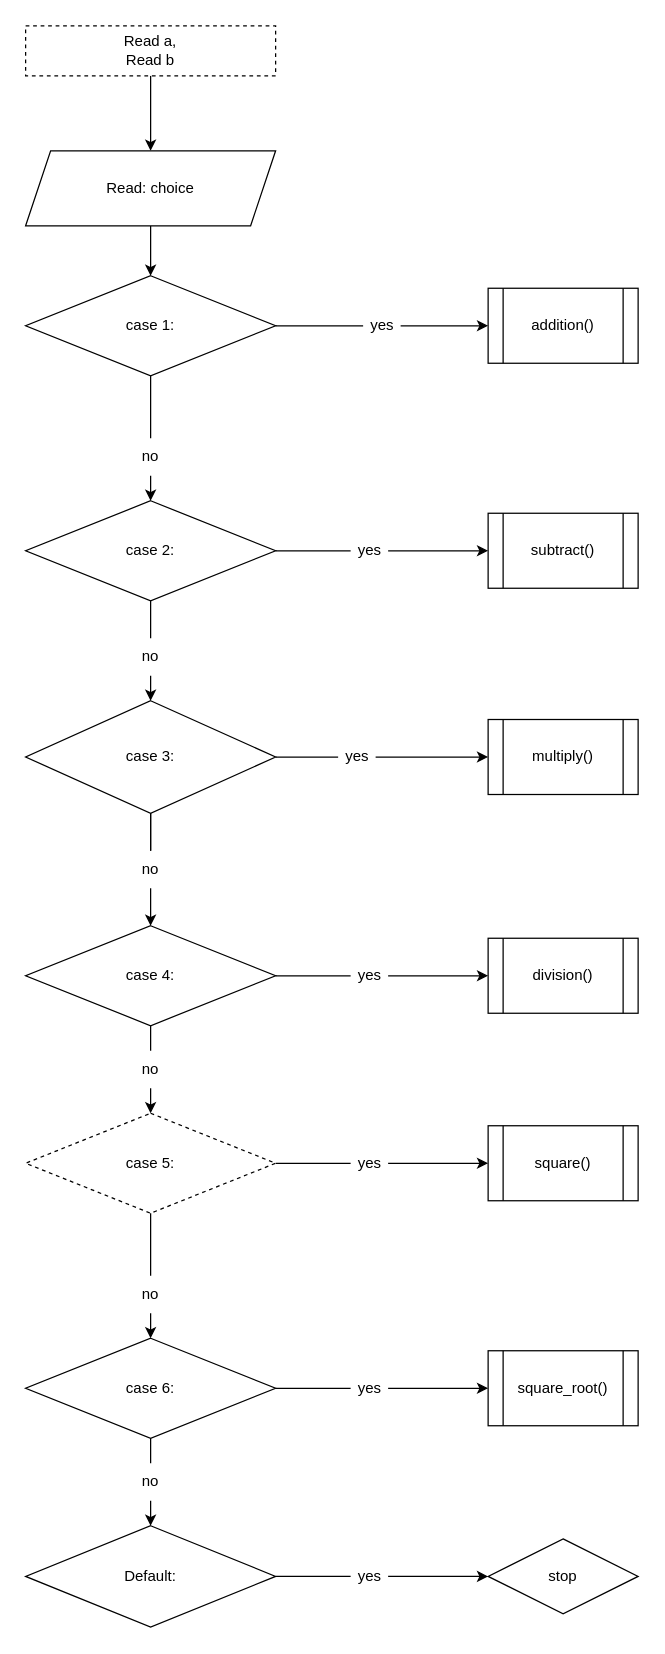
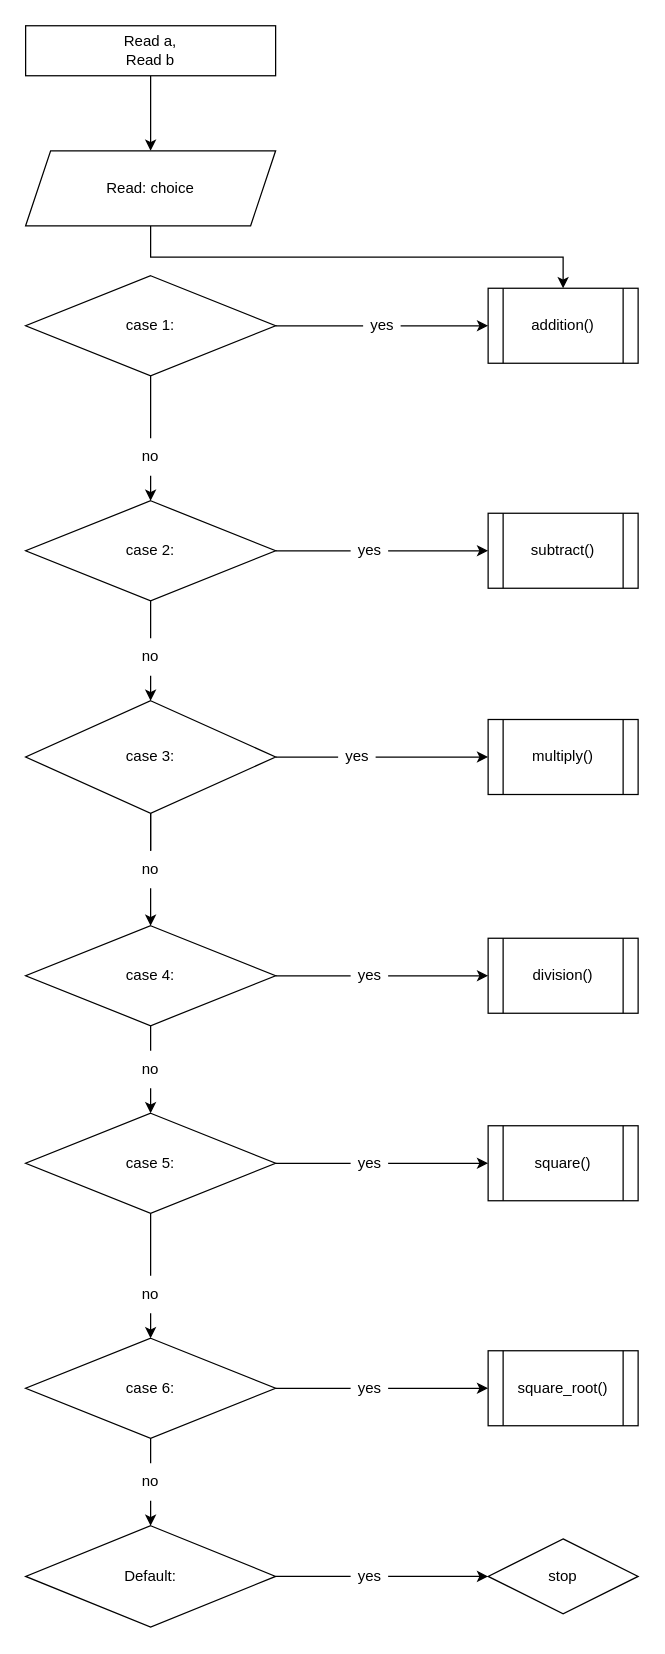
  <mxCell id="0" />
  <mxCell id="1" parent="0" />
  <mxCell id="2" style="edgeStyle=orthogonalEdgeStyle;rounded=0;orthogonalLoop=1;jettySize=auto;html=1;exitX=0.5;exitY=1;exitDx=0;exitDy=0;entryX=0.5;entryY=0;entryDx=0;entryDy=0;" edge="1" parent="1" source="3" target="5"><mxGeometry relative="1" as="geometry" /></mxCell>
- <mxCell id="3" value="Read a,&lt;br&gt;Read b" style="rounded=0;whiteSpace=wrap;html=1;dashed=1;" vertex="1" parent="1"><mxGeometry x="20" y="20" width="200" height="40" as="geometry" /></mxCell>
- <mxCell id="4" style="edgeStyle=orthogonalEdgeStyle;rounded=0;orthogonalLoop=1;jettySize=auto;html=1;exitX=0.5;exitY=1;exitDx=0;exitDy=0;" edge="1" parent="1" source="5" target="7"><mxGeometry relative="1" as="geometry" /></mxCell>
+ <mxCell id="3" value="Read a,&lt;br&gt;Read b" style="rounded=0;whiteSpace=wrap;html=1;" vertex="1" parent="1"><mxGeometry x="20" y="20" width="200" height="40" as="geometry" /></mxCell>
+ <mxCell id="4" style="edgeStyle=orthogonalEdgeStyle;rounded=0;orthogonalLoop=1;jettySize=auto;html=1;exitX=0.5;exitY=1;exitDx=0;exitDy=0;" edge="1" parent="1" source="5" target="23"><mxGeometry relative="1" as="geometry" /></mxCell>
  <mxCell id="5" value="Read: choice" style="shape=parallelogram;perimeter=parallelogramPerimeter;whiteSpace=wrap;html=1;fixedSize=1;" vertex="1" parent="1"><mxGeometry x="20" y="120" width="200" height="60" as="geometry" /></mxCell>
  <mxCell id="6" style="edgeStyle=orthogonalEdgeStyle;rounded=0;orthogonalLoop=1;jettySize=auto;html=1;exitX=0.5;exitY=1;exitDx=0;exitDy=0;entryX=0.5;entryY=0;entryDx=0;entryDy=0;startArrow=none;" edge="1" parent="1" source="44" target="19"><mxGeometry relative="1" as="geometry" /></mxCell>
  <mxCell id="7" value="case 1:" style="rhombus;whiteSpace=wrap;html=1;" vertex="1" parent="1"><mxGeometry x="20" y="220" width="200" height="80" as="geometry" /></mxCell>
  <mxCell id="8" style="edgeStyle=orthogonalEdgeStyle;rounded=0;orthogonalLoop=1;jettySize=auto;html=1;exitX=0.5;exitY=1;exitDx=0;exitDy=0;entryX=0.5;entryY=0;entryDx=0;entryDy=0;startArrow=none;" edge="1" parent="1" source="58" target="17"><mxGeometry relative="1" as="geometry" /></mxCell>
  <mxCell id="9" style="edgeStyle=orthogonalEdgeStyle;rounded=0;orthogonalLoop=1;jettySize=auto;html=1;exitX=1;exitY=0.5;exitDx=0;exitDy=0;entryX=0;entryY=0.5;entryDx=0;entryDy=0;startArrow=none;" edge="1" parent="1" source="36" target="25"><mxGeometry relative="1" as="geometry" /></mxCell>
  <mxCell id="10" style="edgeStyle=orthogonalEdgeStyle;rounded=0;orthogonalLoop=1;jettySize=auto;html=1;exitX=1;exitY=0.5;exitDx=0;exitDy=0;entryX=0;entryY=0.5;entryDx=0;entryDy=0;startArrow=none;" edge="1" parent="1" source="42" target="29"><mxGeometry relative="1" as="geometry" /></mxCell>
  <mxCell id="11" value="Default:" style="rhombus;whiteSpace=wrap;html=1;" vertex="1" parent="1"><mxGeometry x="20" y="1220" width="200" height="81" as="geometry" /></mxCell>
  <mxCell id="12" style="edgeStyle=orthogonalEdgeStyle;rounded=0;orthogonalLoop=1;jettySize=auto;html=1;exitX=1;exitY=0.5;exitDx=0;exitDy=0;entryX=0;entryY=0.5;entryDx=0;entryDy=0;startArrow=none;" edge="1" parent="1" source="38" target="27"><mxGeometry relative="1" as="geometry" /></mxCell>
  <mxCell id="13" style="edgeStyle=orthogonalEdgeStyle;rounded=0;orthogonalLoop=1;jettySize=auto;html=1;exitX=0.5;exitY=1;exitDx=0;exitDy=0;entryX=0.5;entryY=0;entryDx=0;entryDy=0;startArrow=none;" edge="1" parent="1" source="53" target="22"><mxGeometry relative="1" as="geometry" /></mxCell>
- <mxCell id="14" value="case 5:" style="rhombus;whiteSpace=wrap;html=1;dashed=1;" vertex="1" parent="1"><mxGeometry x="20" y="890" width="200" height="80" as="geometry" /></mxCell>
+ <mxCell id="14" value="case 5:" style="rhombus;whiteSpace=wrap;html=1;" vertex="1" parent="1"><mxGeometry x="20" y="890" width="200" height="80" as="geometry" /></mxCell>
  <mxCell id="15" style="edgeStyle=orthogonalEdgeStyle;rounded=0;orthogonalLoop=1;jettySize=auto;html=1;exitX=0.5;exitY=1;exitDx=0;exitDy=0;entryX=0.5;entryY=0;entryDx=0;entryDy=0;startArrow=none;" edge="1" parent="1" source="49" target="14"><mxGeometry relative="1" as="geometry" /></mxCell>
  <mxCell id="16" style="edgeStyle=orthogonalEdgeStyle;rounded=0;orthogonalLoop=1;jettySize=auto;html=1;exitX=1;exitY=0.5;exitDx=0;exitDy=0;entryX=0;entryY=0.5;entryDx=0;entryDy=0;startArrow=none;" edge="1" parent="1" source="51" target="26"><mxGeometry relative="1" as="geometry" /></mxCell>
  <mxCell id="17" value="case 4:" style="rhombus;whiteSpace=wrap;html=1;" vertex="1" parent="1"><mxGeometry x="20" y="740" width="200" height="80" as="geometry" /></mxCell>
  <mxCell id="18" style="edgeStyle=orthogonalEdgeStyle;rounded=0;orthogonalLoop=1;jettySize=auto;html=1;exitX=0.5;exitY=1;exitDx=0;exitDy=0;entryX=0.5;entryY=0;entryDx=0;entryDy=0;startArrow=none;" edge="1" parent="1" source="46" target="57"><mxGeometry relative="1" as="geometry" /></mxCell>
  <mxCell id="19" value="case 2:" style="rhombus;whiteSpace=wrap;html=1;" vertex="1" parent="1"><mxGeometry x="20" y="400" width="200" height="80" as="geometry" /></mxCell>
  <mxCell id="20" style="edgeStyle=orthogonalEdgeStyle;rounded=0;orthogonalLoop=1;jettySize=auto;html=1;exitX=0.5;exitY=1;exitDx=0;exitDy=0;entryX=0.5;entryY=0;entryDx=0;entryDy=0;startArrow=none;" edge="1" parent="1" source="55" target="11"><mxGeometry relative="1" as="geometry" /></mxCell>
  <mxCell id="21" style="edgeStyle=orthogonalEdgeStyle;rounded=0;orthogonalLoop=1;jettySize=auto;html=1;exitX=1;exitY=0.5;exitDx=0;exitDy=0;entryX=0;entryY=0.5;entryDx=0;entryDy=0;startArrow=none;" edge="1" parent="1" source="40" target="28"><mxGeometry relative="1" as="geometry" /></mxCell>
  <mxCell id="22" value="case 6:" style="rhombus;whiteSpace=wrap;html=1;" vertex="1" parent="1"><mxGeometry x="20" y="1070" width="200" height="80" as="geometry" /></mxCell>
  <mxCell id="23" value="addition()" style="shape=process;whiteSpace=wrap;html=1;backgroundOutline=1;" vertex="1" parent="1"><mxGeometry x="390" y="230" width="120" height="60" as="geometry" /></mxCell>
  <mxCell id="24" value="subtract()" style="shape=process;whiteSpace=wrap;html=1;backgroundOutline=1;" vertex="1" parent="1"><mxGeometry x="390" y="410" width="120" height="60" as="geometry" /></mxCell>
  <mxCell id="25" value="multiply()" style="shape=process;whiteSpace=wrap;html=1;backgroundOutline=1;" vertex="1" parent="1"><mxGeometry x="390" y="575" width="120" height="60" as="geometry" /></mxCell>
  <mxCell id="26" value="division()" style="shape=process;whiteSpace=wrap;html=1;backgroundOutline=1;" vertex="1" parent="1"><mxGeometry x="390" y="750" width="120" height="60" as="geometry" /></mxCell>
  <mxCell id="27" value="square()" style="shape=process;whiteSpace=wrap;html=1;backgroundOutline=1;" vertex="1" parent="1"><mxGeometry x="390" y="900" width="120" height="60" as="geometry" /></mxCell>
  <mxCell id="28" value="square_root()" style="shape=process;whiteSpace=wrap;html=1;backgroundOutline=1;" vertex="1" parent="1"><mxGeometry x="390" y="1080" width="120" height="60" as="geometry" /></mxCell>
  <mxCell id="29" value="stop" style="rhombus;whiteSpace=wrap;html=1;" vertex="1" parent="1"><mxGeometry x="390" y="1230.5" width="120" height="60" as="geometry" /></mxCell>
  <mxCell id="30" value="" style="edgeStyle=orthogonalEdgeStyle;rounded=0;orthogonalLoop=1;jettySize=auto;html=1;" edge="1" parent="1" source="31" target="23"><mxGeometry relative="1" as="geometry" /></mxCell>
  <mxCell id="31" value="yes" style="text;html=1;align=center;verticalAlign=middle;resizable=0;points=[];autosize=1;strokeColor=none;fillColor=none;" vertex="1" parent="1"><mxGeometry x="290" y="250" width="30" height="20" as="geometry" /></mxCell>
  <mxCell id="32" value="" style="edgeStyle=orthogonalEdgeStyle;rounded=0;orthogonalLoop=1;jettySize=auto;html=1;exitX=1;exitY=0.5;exitDx=0;exitDy=0;endArrow=none;" edge="1" parent="1" source="7" target="31"><mxGeometry relative="1" as="geometry"><mxPoint x="350" y="250.176" as="targetPoint" /><mxPoint x="230" y="250" as="sourcePoint" /></mxGeometry></mxCell>
  <mxCell id="33" value="" style="edgeStyle=orthogonalEdgeStyle;rounded=0;orthogonalLoop=1;jettySize=auto;html=1;" edge="1" parent="1" source="34" target="24"><mxGeometry relative="1" as="geometry" /></mxCell>
  <mxCell id="34" value="yes" style="text;html=1;align=center;verticalAlign=middle;resizable=0;points=[];autosize=1;strokeColor=none;fillColor=none;" vertex="1" parent="1"><mxGeometry x="280" y="430" width="30" height="20" as="geometry" /></mxCell>
  <mxCell id="35" value="" style="edgeStyle=orthogonalEdgeStyle;rounded=0;orthogonalLoop=1;jettySize=auto;html=1;exitX=1;exitY=0.5;exitDx=0;exitDy=0;endArrow=none;" edge="1" parent="1" source="19" target="34"><mxGeometry relative="1" as="geometry"><mxPoint x="350" y="370.176" as="targetPoint" /><mxPoint x="230" y="370" as="sourcePoint" /></mxGeometry></mxCell>
  <mxCell id="36" value="yes" style="text;html=1;align=center;verticalAlign=middle;resizable=0;points=[];autosize=1;strokeColor=none;fillColor=none;" vertex="1" parent="1"><mxGeometry x="270" y="595" width="30" height="20" as="geometry" /></mxCell>
  <mxCell id="37" value="" style="edgeStyle=orthogonalEdgeStyle;rounded=0;orthogonalLoop=1;jettySize=auto;html=1;exitX=1;exitY=0.5;exitDx=0;exitDy=0;entryX=0;entryY=0.5;entryDx=0;entryDy=0;endArrow=none;" edge="1" parent="1" source="57" target="36"><mxGeometry relative="1" as="geometry"><mxPoint x="230" y="495" as="sourcePoint" /><mxPoint x="353" y="495" as="targetPoint" /></mxGeometry></mxCell>
  <mxCell id="38" value="yes" style="text;html=1;align=center;verticalAlign=middle;resizable=0;points=[];autosize=1;strokeColor=none;fillColor=none;" vertex="1" parent="1"><mxGeometry x="280" y="920" width="30" height="20" as="geometry" /></mxCell>
  <mxCell id="39" value="" style="edgeStyle=orthogonalEdgeStyle;rounded=0;orthogonalLoop=1;jettySize=auto;html=1;exitX=1;exitY=0.5;exitDx=0;exitDy=0;entryX=0;entryY=0.5;entryDx=0;entryDy=0;endArrow=none;" edge="1" parent="1" source="14" target="38"><mxGeometry relative="1" as="geometry"><mxPoint x="230" y="740" as="sourcePoint" /><mxPoint x="353" y="740" as="targetPoint" /></mxGeometry></mxCell>
  <mxCell id="40" value="yes" style="text;html=1;align=center;verticalAlign=middle;resizable=0;points=[];autosize=1;strokeColor=none;fillColor=none;" vertex="1" parent="1"><mxGeometry x="280" y="1100" width="30" height="20" as="geometry" /></mxCell>
  <mxCell id="41" value="" style="edgeStyle=orthogonalEdgeStyle;rounded=0;orthogonalLoop=1;jettySize=auto;html=1;exitX=1;exitY=0.5;exitDx=0;exitDy=0;entryX=0;entryY=0.5;entryDx=0;entryDy=0;endArrow=none;" edge="1" parent="1" source="22" target="40"><mxGeometry relative="1" as="geometry"><mxPoint x="230" y="860" as="sourcePoint" /><mxPoint x="353" y="860" as="targetPoint" /></mxGeometry></mxCell>
  <mxCell id="42" value="yes" style="text;html=1;align=center;verticalAlign=middle;resizable=0;points=[];autosize=1;strokeColor=none;fillColor=none;" vertex="1" parent="1"><mxGeometry x="280" y="1250.5" width="30" height="20" as="geometry" /></mxCell>
  <mxCell id="43" value="" style="edgeStyle=orthogonalEdgeStyle;rounded=0;orthogonalLoop=1;jettySize=auto;html=1;exitX=1;exitY=0.5;exitDx=0;exitDy=0;entryX=0;entryY=0.5;entryDx=0;entryDy=0;endArrow=none;" edge="1" parent="1" source="11" target="42"><mxGeometry relative="1" as="geometry"><mxPoint x="230" y="969" as="sourcePoint" /><mxPoint x="353" y="969" as="targetPoint" /></mxGeometry></mxCell>
  <mxCell id="44" value="no" style="text;html=1;strokeColor=none;fillColor=none;align=center;verticalAlign=middle;whiteSpace=wrap;rounded=0;" vertex="1" parent="1"><mxGeometry x="90" y="350" width="60" height="30" as="geometry" /></mxCell>
  <mxCell id="45" value="" style="edgeStyle=orthogonalEdgeStyle;rounded=0;orthogonalLoop=1;jettySize=auto;html=1;exitX=0.5;exitY=1;exitDx=0;exitDy=0;entryX=0.5;entryY=0;entryDx=0;entryDy=0;endArrow=none;" edge="1" parent="1" source="7" target="44"><mxGeometry relative="1" as="geometry"><mxPoint x="130" y="290" as="sourcePoint" /><mxPoint x="130" y="330" as="targetPoint" /></mxGeometry></mxCell>
  <mxCell id="46" value="no" style="text;html=1;strokeColor=none;fillColor=none;align=center;verticalAlign=middle;whiteSpace=wrap;rounded=0;" vertex="1" parent="1"><mxGeometry x="90" y="510" width="60" height="30" as="geometry" /></mxCell>
  <mxCell id="47" value="" style="edgeStyle=orthogonalEdgeStyle;rounded=0;orthogonalLoop=1;jettySize=auto;html=1;exitX=0.5;exitY=1;exitDx=0;exitDy=0;entryX=0.5;entryY=0;entryDx=0;entryDy=0;endArrow=none;" edge="1" parent="1" source="19" target="46"><mxGeometry relative="1" as="geometry"><mxPoint x="130" y="410" as="sourcePoint" /><mxPoint x="130" y="450" as="targetPoint" /></mxGeometry></mxCell>
  <mxCell id="48" value="" style="edgeStyle=orthogonalEdgeStyle;rounded=0;orthogonalLoop=1;jettySize=auto;html=1;exitX=0.5;exitY=1;exitDx=0;exitDy=0;entryX=0.5;entryY=0;entryDx=0;entryDy=0;endArrow=none;" edge="1" parent="1" source="57" target="58"><mxGeometry relative="1" as="geometry"><mxPoint x="130" y="540" as="sourcePoint" /><mxPoint x="130" y="580" as="targetPoint" /></mxGeometry></mxCell>
  <mxCell id="49" value="no" style="text;html=1;strokeColor=none;fillColor=none;align=center;verticalAlign=middle;whiteSpace=wrap;rounded=0;" vertex="1" parent="1"><mxGeometry x="90" y="840" width="60" height="30" as="geometry" /></mxCell>
  <mxCell id="50" value="" style="edgeStyle=orthogonalEdgeStyle;rounded=0;orthogonalLoop=1;jettySize=auto;html=1;exitX=0.5;exitY=1;exitDx=0;exitDy=0;entryX=0.5;entryY=0;entryDx=0;entryDy=0;endArrow=none;" edge="1" parent="1" source="17" target="49"><mxGeometry relative="1" as="geometry"><mxPoint x="130" y="660" as="sourcePoint" /><mxPoint x="130" y="700" as="targetPoint" /></mxGeometry></mxCell>
  <mxCell id="51" value="yes" style="text;html=1;align=center;verticalAlign=middle;resizable=0;points=[];autosize=1;strokeColor=none;fillColor=none;" vertex="1" parent="1"><mxGeometry x="280" y="770" width="30" height="20" as="geometry" /></mxCell>
  <mxCell id="52" value="" style="edgeStyle=orthogonalEdgeStyle;rounded=0;orthogonalLoop=1;jettySize=auto;html=1;exitX=1;exitY=0.5;exitDx=0;exitDy=0;entryX=0;entryY=0.5;entryDx=0;entryDy=0;endArrow=none;" edge="1" parent="1" source="17" target="51"><mxGeometry relative="1" as="geometry"><mxPoint x="230" y="620" as="sourcePoint" /><mxPoint x="353" y="620" as="targetPoint" /></mxGeometry></mxCell>
  <mxCell id="53" value="no" style="text;html=1;strokeColor=none;fillColor=none;align=center;verticalAlign=middle;whiteSpace=wrap;rounded=0;" vertex="1" parent="1"><mxGeometry x="90" y="1020" width="60" height="30" as="geometry" /></mxCell>
  <mxCell id="54" value="" style="edgeStyle=orthogonalEdgeStyle;rounded=0;orthogonalLoop=1;jettySize=auto;html=1;exitX=0.5;exitY=1;exitDx=0;exitDy=0;entryX=0.5;entryY=0;entryDx=0;entryDy=0;endArrow=none;" edge="1" parent="1" source="14" target="53"><mxGeometry relative="1" as="geometry"><mxPoint x="130" y="780" as="sourcePoint" /><mxPoint x="130" y="820" as="targetPoint" /></mxGeometry></mxCell>
  <mxCell id="55" value="no" style="text;html=1;strokeColor=none;fillColor=none;align=center;verticalAlign=middle;whiteSpace=wrap;rounded=0;" vertex="1" parent="1"><mxGeometry x="90" y="1170" width="60" height="30" as="geometry" /></mxCell>
  <mxCell id="56" value="" style="edgeStyle=orthogonalEdgeStyle;rounded=0;orthogonalLoop=1;jettySize=auto;html=1;exitX=0.5;exitY=1;exitDx=0;exitDy=0;entryX=0.5;entryY=0;entryDx=0;entryDy=0;endArrow=none;" edge="1" parent="1" source="22" target="55"><mxGeometry relative="1" as="geometry"><mxPoint x="130" y="900" as="sourcePoint" /><mxPoint x="130" y="929" as="targetPoint" /></mxGeometry></mxCell>
  <mxCell id="57" value="case 3:" style="rhombus;whiteSpace=wrap;html=1;" vertex="1" parent="1"><mxGeometry x="20" y="560" width="200" height="90" as="geometry" /></mxCell>
  <mxCell id="58" value="no" style="text;html=1;strokeColor=none;fillColor=none;align=center;verticalAlign=middle;whiteSpace=wrap;rounded=0;" vertex="1" parent="1"><mxGeometry x="90" y="680" width="60" height="30" as="geometry" /></mxCell>
  <mxCell id="59" value="" style="edgeStyle=orthogonalEdgeStyle;rounded=0;orthogonalLoop=1;jettySize=auto;html=1;exitX=0.5;exitY=1;exitDx=0;exitDy=0;entryX=0.5;entryY=0;entryDx=0;entryDy=0;startArrow=none;endArrow=none;" edge="1" parent="1" source="57" target="58"><mxGeometry relative="1" as="geometry"><mxPoint x="130" y="525" as="sourcePoint" /><mxPoint x="120" y="740" as="targetPoint" /></mxGeometry></mxCell>
